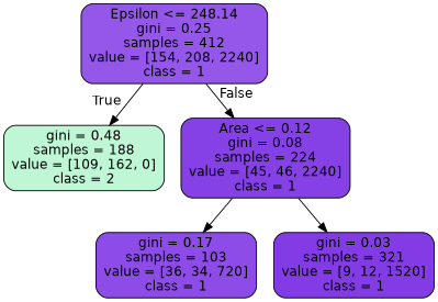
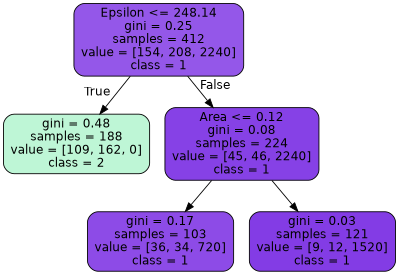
  digraph {
    node [color=black fontname=helvetica shape=box style="filled, rounded"]
    edge [fontname=helvetica]
    n1 [fillcolor="#9457e9" label="Epsilon <= 248.14\ngini = 0.25\nsamples = 412\nvalue = [154, 208, 2240]\nclass = 1"]
    n2 [fillcolor="#bef6d6" label="gini = 0.48\nsamples = 188\nvalue = [109, 162, 0]\nclass = 2"]
    n3 [fillcolor="#8641e6" label="Area <= 0.12\ngini = 0.08\nsamples = 224\nvalue = [45, 46, 2240]\nclass = 1"]
    n4 [fillcolor="#8d4be7" label="gini = 0.17\nsamples = 103\nvalue = [36, 34, 720]\nclass = 1"]
-   n5 [fillcolor="#833ce5" label="gini = 0.03\nsamples = 321\nvalue = [9, 12, 1520]\nclass = 1"]
+   n5 [fillcolor="#833ce5" label="gini = 0.03\nsamples = 121\nvalue = [9, 12, 1520]\nclass = 1"]
    n1 -> n2 [headlabel=True labelangle=45 labeldistance=2.5]
    n1 -> n3 [headlabel=False labelangle=-45 labeldistance=2.5]
    n3 -> n4
    n3 -> n5
  }
